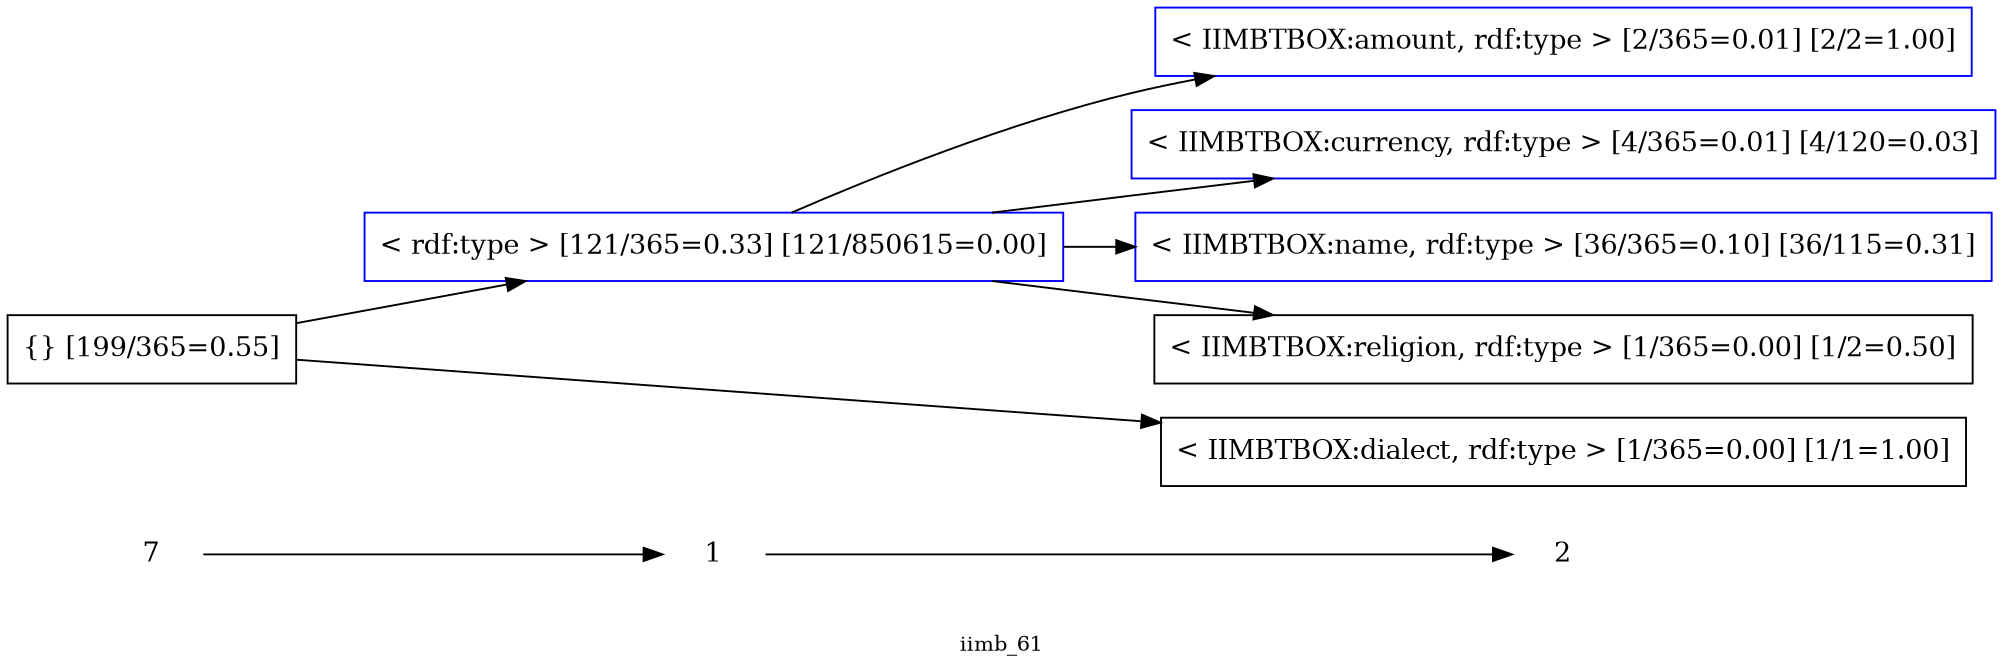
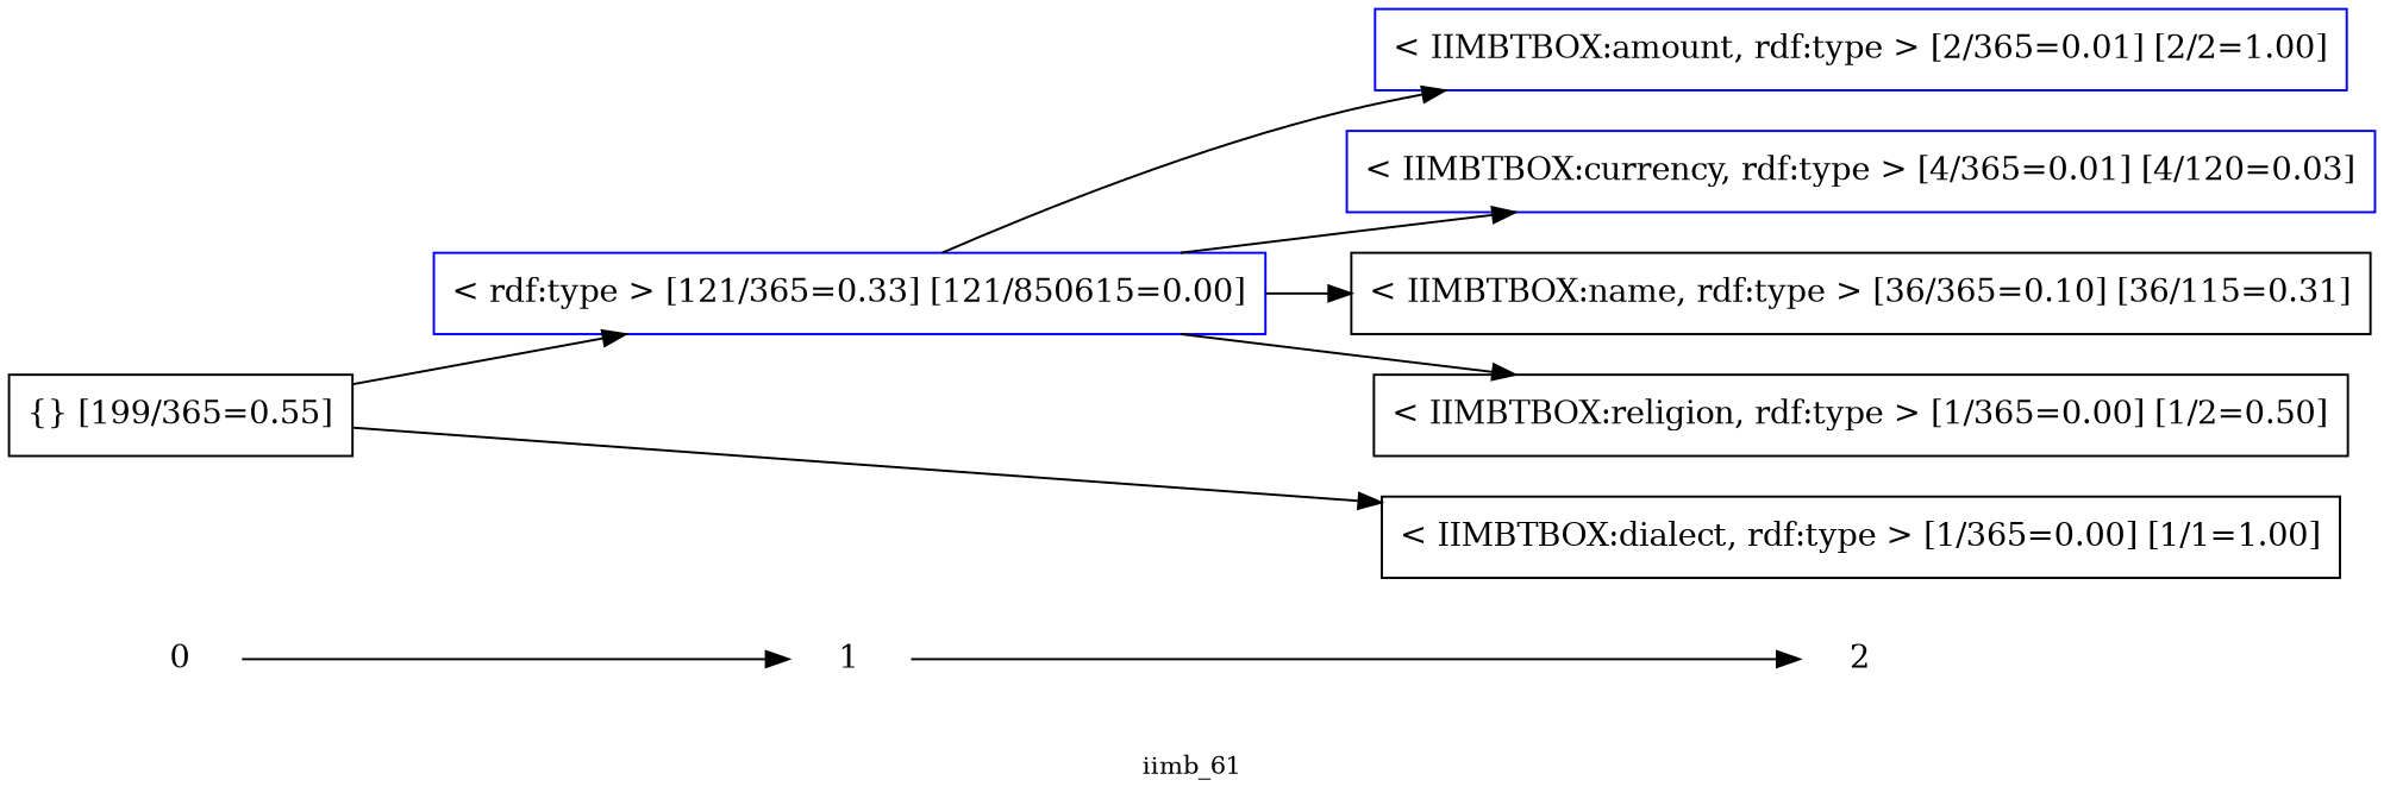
  digraph {
    fontsize=11.0
    label=iimb_61
    rankdir=LR
    node [shape=rectangle color=blue style=solid]
    edge [color=black style=solid]
-   n1 [label=7 shape=plaintext color="" style=""]
+   n1 [label=0 shape=plaintext color="" style=""]
    n2 [color=black label="{} [199/365=0.55]"]
    n3 [label=1 shape=plaintext color="" style=""]
    n4 [label="< rdf:type > [121/365=0.33] [121/850615=0.00]"]
    n5 [label=2 shape=plaintext color="" style=""]
    n6 [label="< IIMBTBOX:amount, rdf:type > [2/365=0.01] [2/2=1.00]"]
    n7 [label="< IIMBTBOX:currency, rdf:type > [4/365=0.01] [4/120=0.03]"]
    n8 [color=black label="< IIMBTBOX:dialect, rdf:type > [1/365=0.00] [1/1=1.00]"]
-   n9 [label="< IIMBTBOX:name, rdf:type > [36/365=0.10] [36/115=0.31]"]
+   n9 [color=black label="< IIMBTBOX:name, rdf:type > [36/365=0.10] [36/115=0.31]"]
    n10 [color=black label="< IIMBTBOX:religion, rdf:type > [1/365=0.00] [1/2=0.50]"]
    subgraph sub_1 {
      rank=same
      n1
      n2
    }
    subgraph sub_2 {
      rank=same
      n3
      n4
    }
    subgraph sub_3 {
      rank=same
      n5
      n6
      n7
      n8
      n9
      n10
    }
    n1 -> n3 [color="" style=""]
    n2 -> n4
    n2 -> n8
    n3 -> n5 [color="" style=""]
    n4 -> n6
    n4 -> n7
    n4 -> n9
    n4 -> n10
  }
